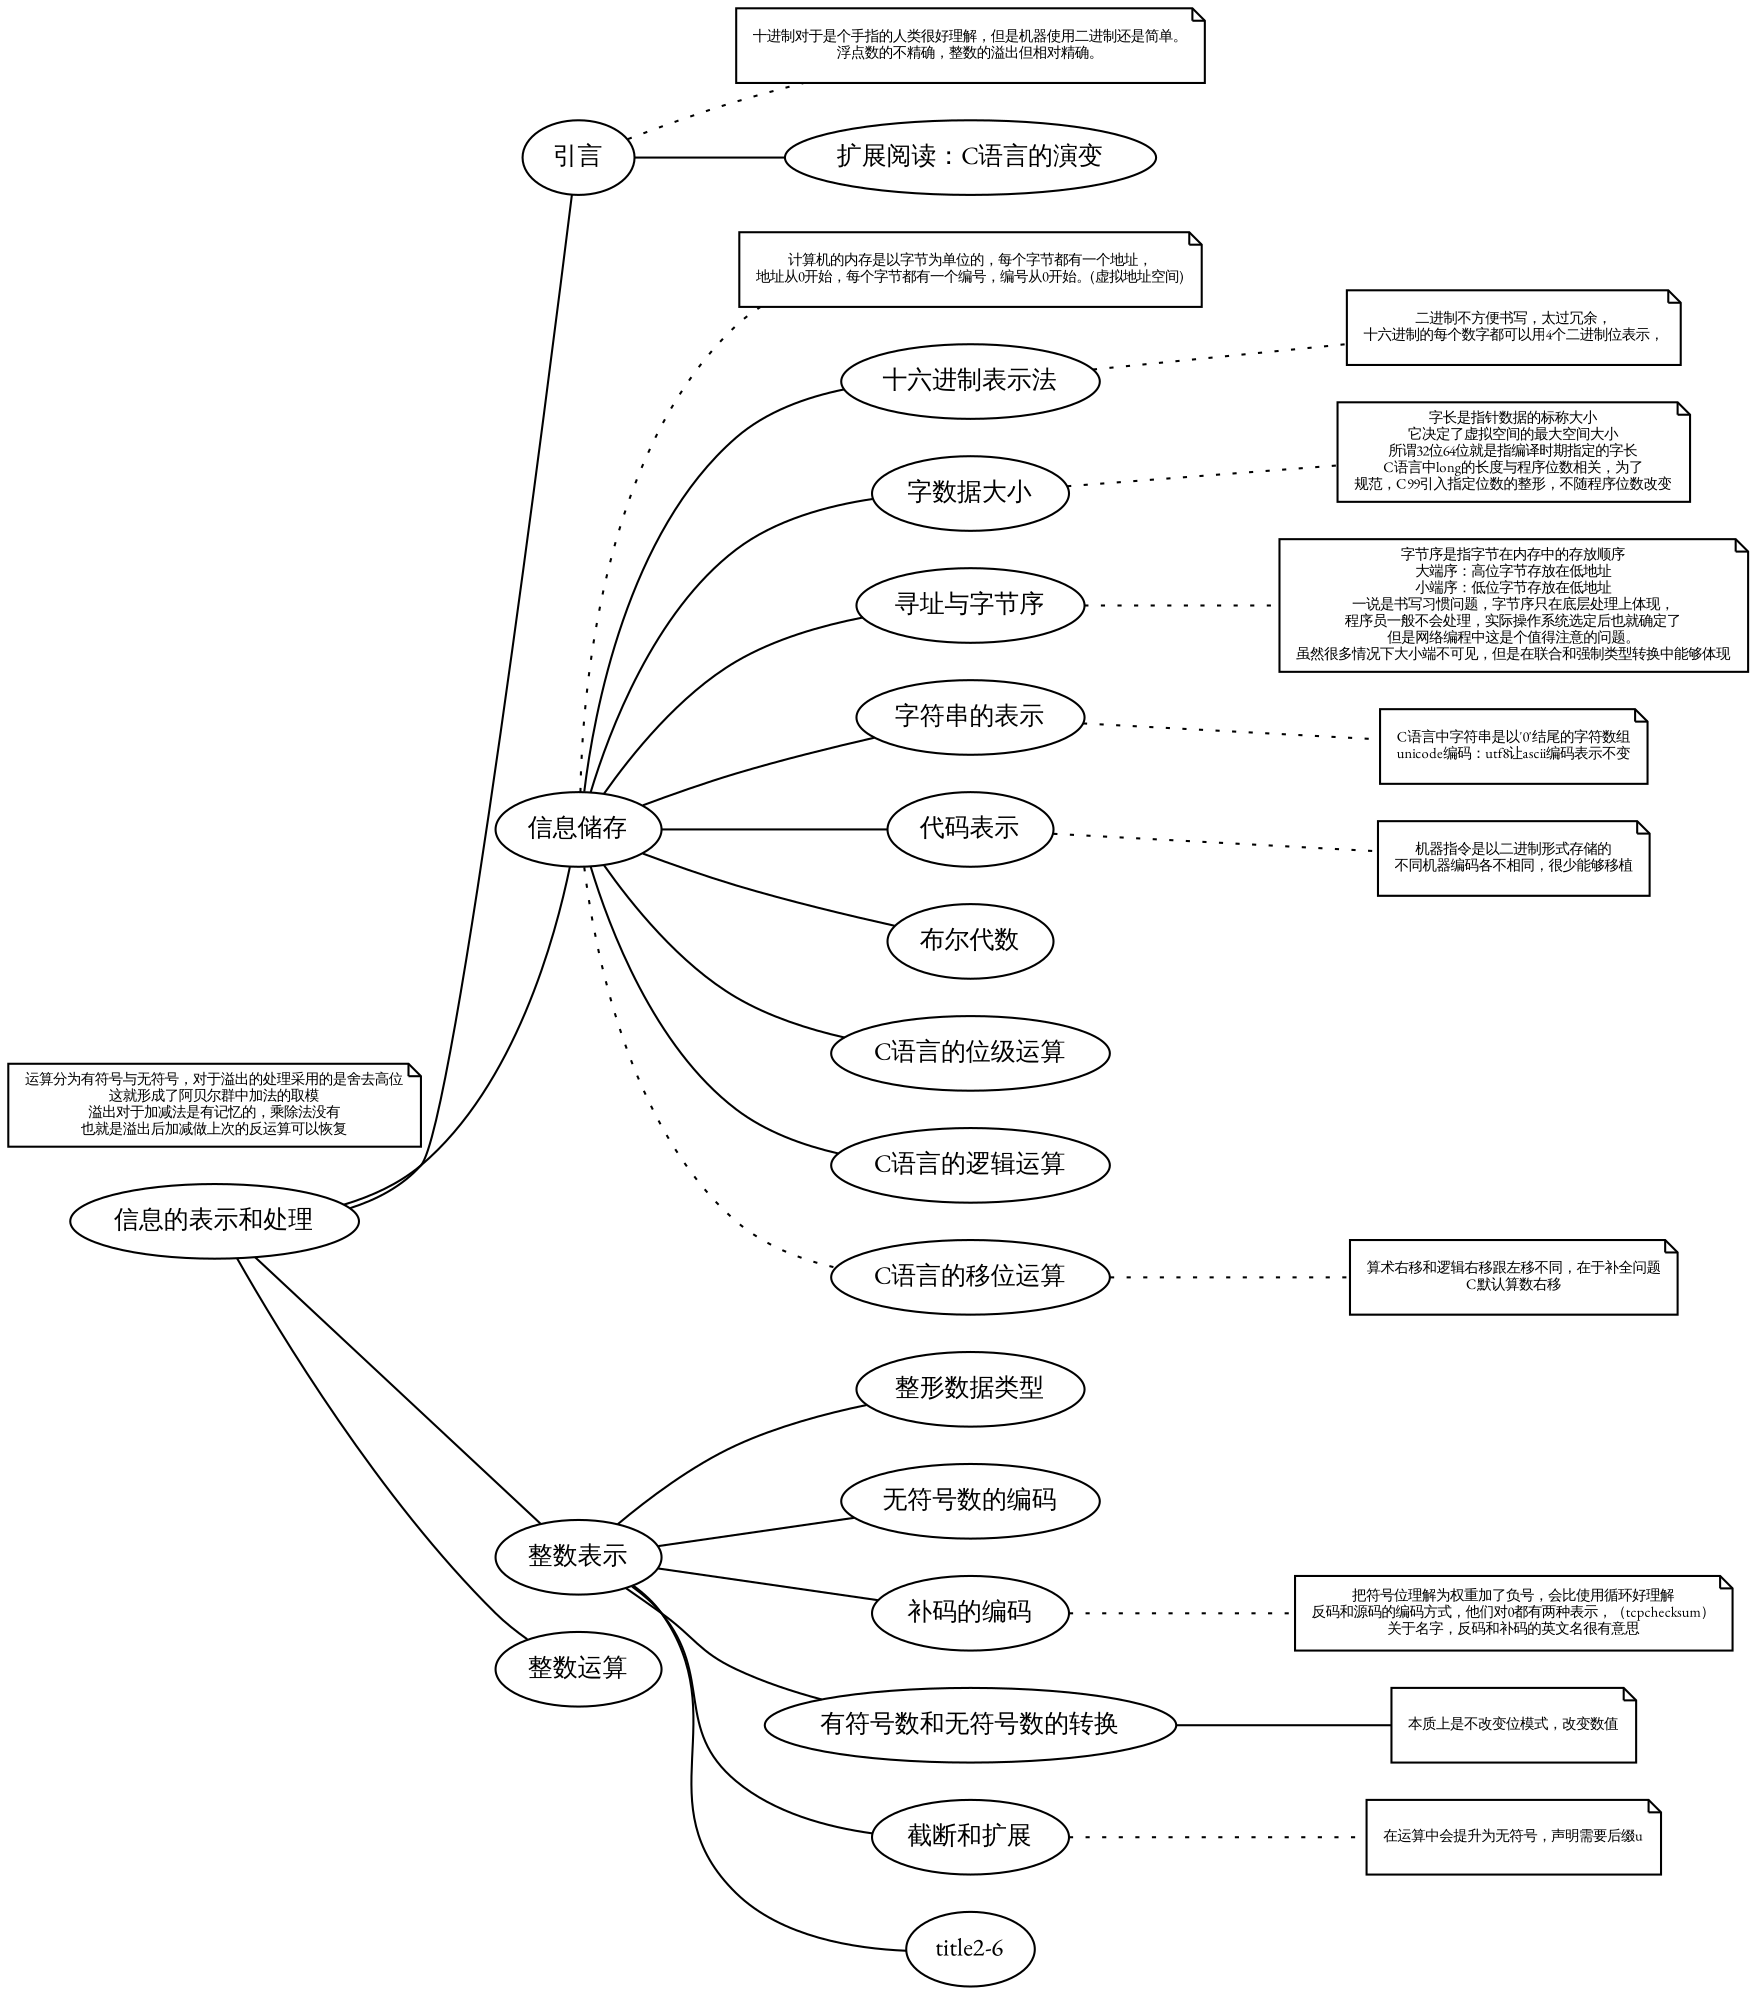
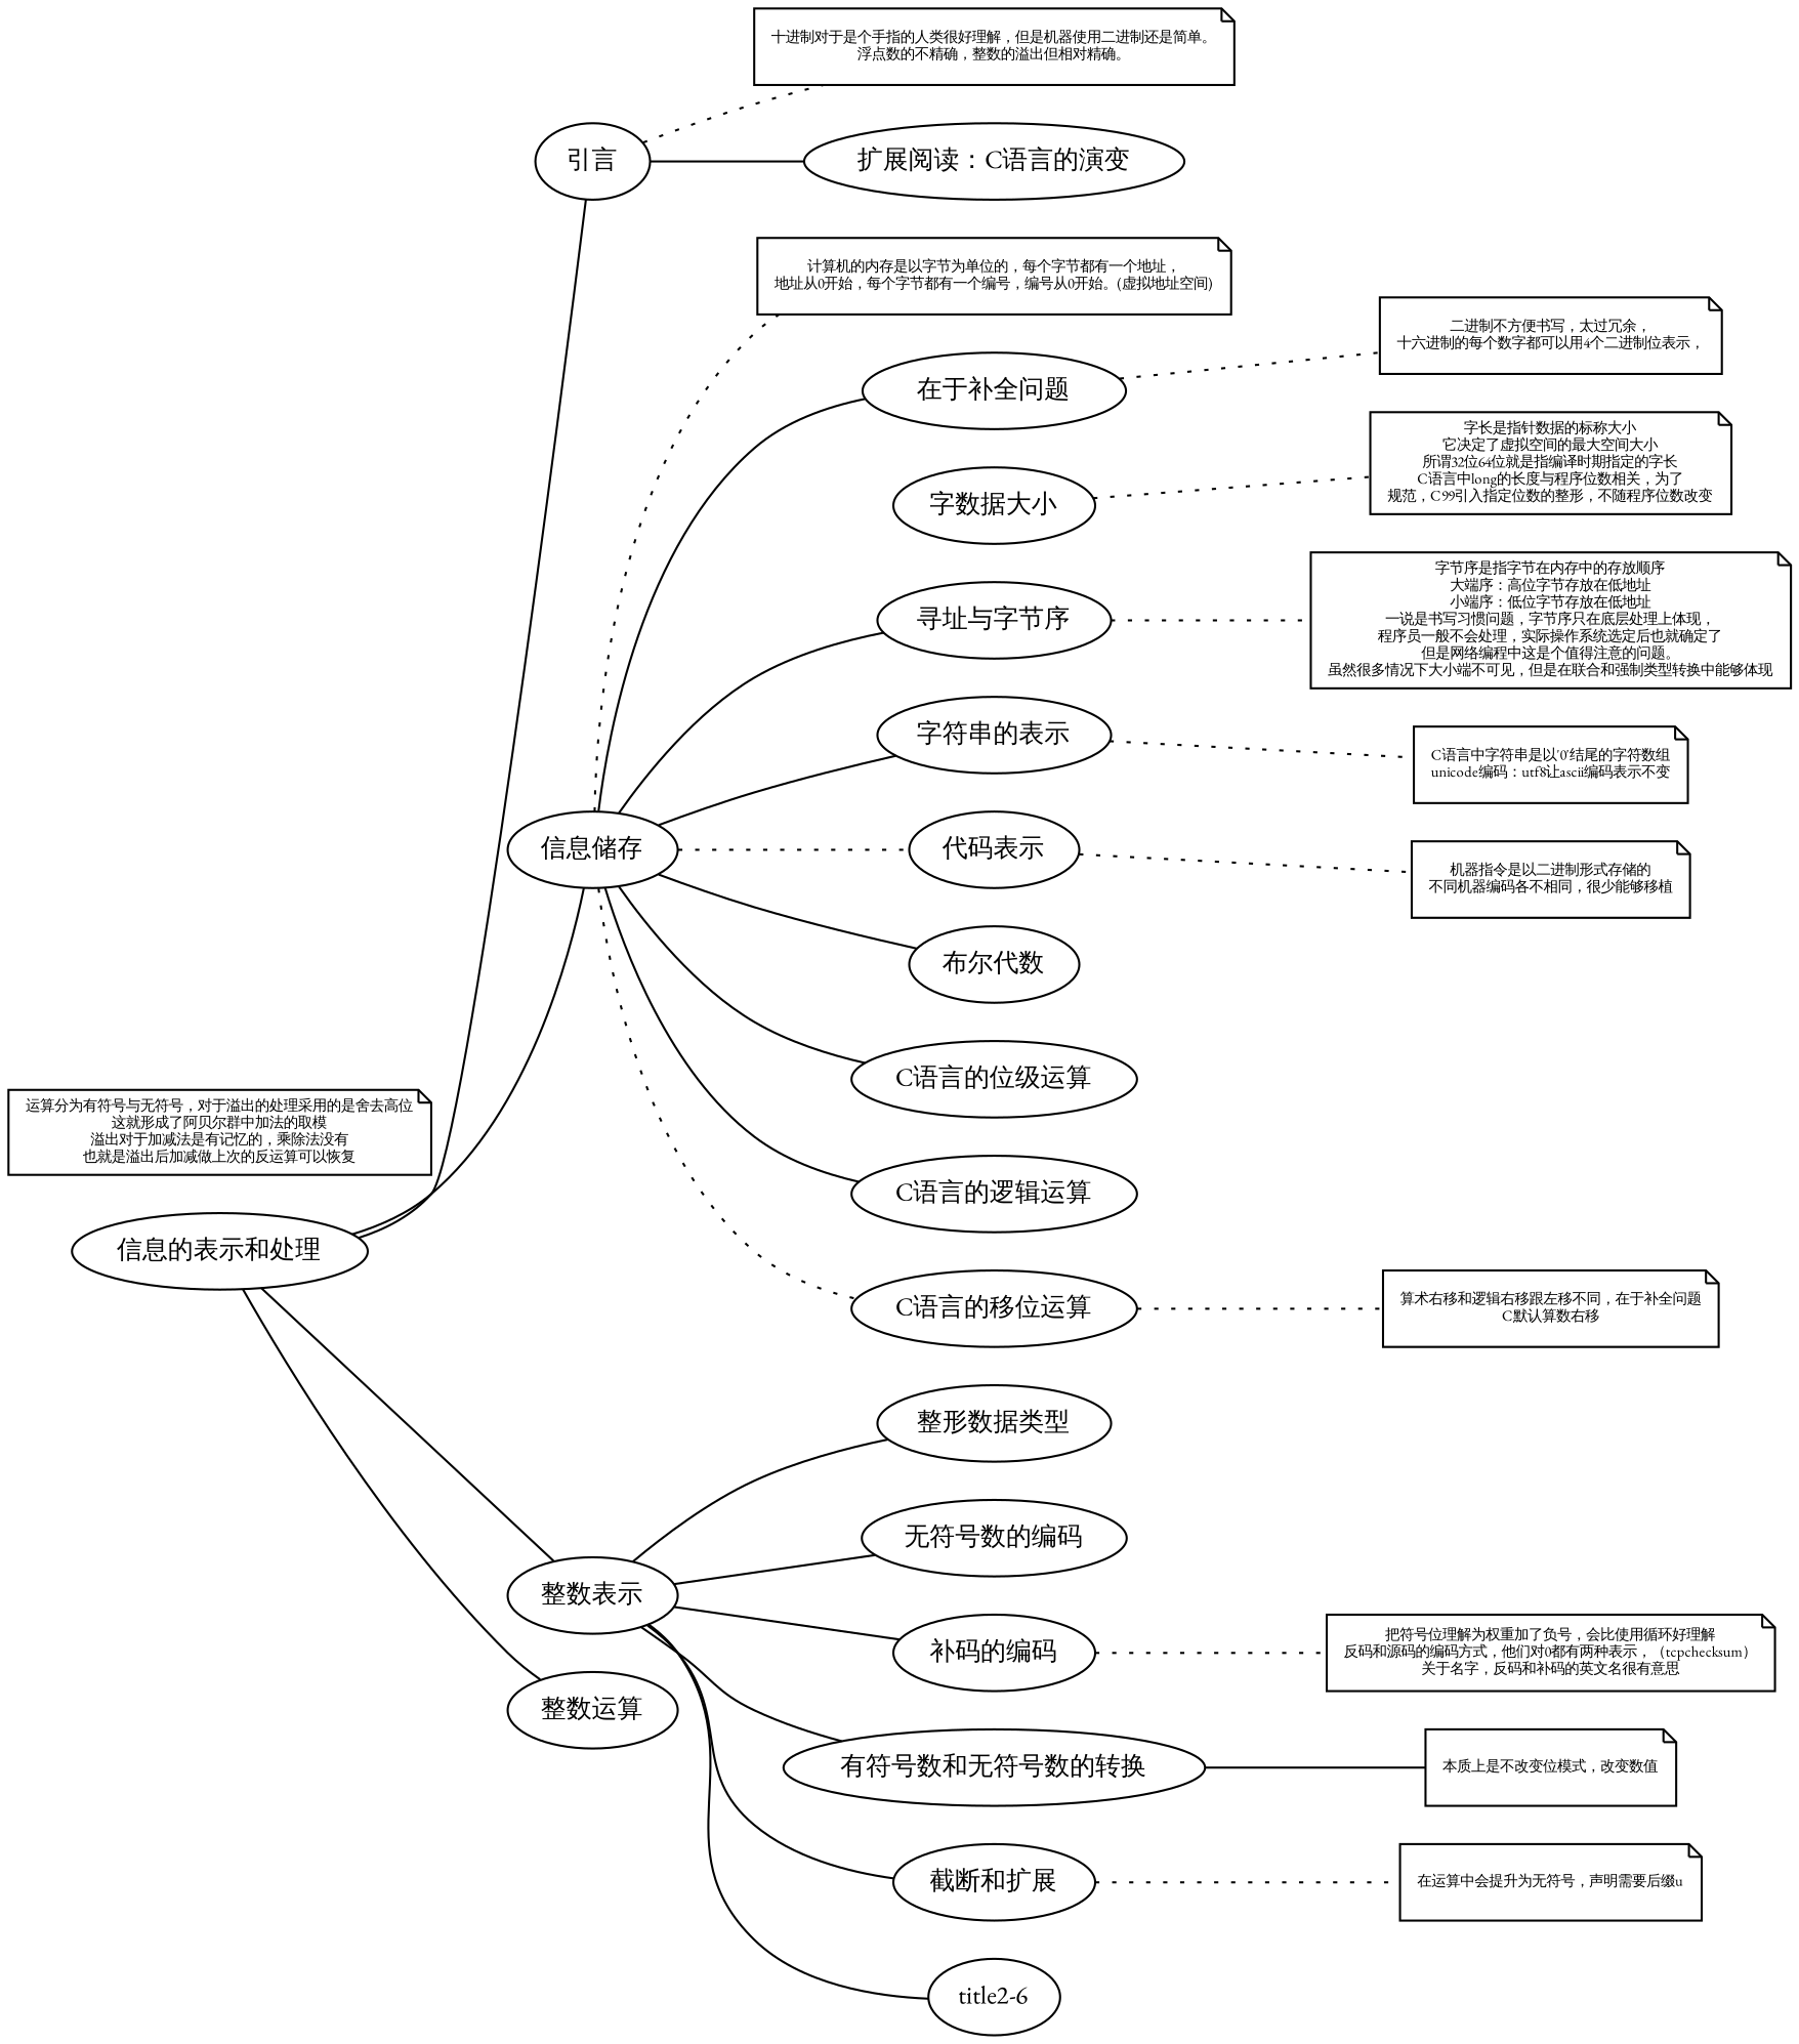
  graph {
    fontname="EB Garamond"
    rankdir=LR
    node [fontname="EB Garamond" fontsize=12]
    edge [arrowhead=none constraint=true fontname="EB Garamond" weight=1000]
    n1 [height=0.5 label="信息的表示和处理"]
    n2 [height=0.5 label="引言"]
    n3 [height=0.5 label="信息储存"]
    n4 [height=0.5 label="整数表示"]
    n5 [height=0.5 label="整数运算"]
    n6 [fontsize=7 height=0.5 label="十进制对于是个手指的人类很好理解，但是机器使用二进制还是简单。\n浮点数的不精确，整数的溢出但相对精确。" shape=note]
    n7 [height=0.5 label="扩展阅读：C语言的演变"]
    n8 [fontsize=7 height=0.5 label="计算机的内存是以字节为单位的，每个字节都有一个地址，\n地址从0开始，每个字节都有一个编号，编号从0开始。(虚拟地址空间)" shape=note]
-   n9 [height=0.5 label="十六进制表示法"]
+   n9 [height=0.5 label="在于补全问题"]
    n10 [height=0.5 label="字数据大小"]
    n11 [height=0.5 label="寻址与字节序"]
    n12 [height=0.5 label="字符串的表示"]
    n13 [height=0.5 label="代码表示"]
    n14 [height=0.5 label="布尔代数"]
    n15 [height=0.5 label="C语言的位级运算"]
    n16 [height=0.5 label="C语言的逻辑运算"]
    n17 [height=0.5 label="C语言的移位运算"]
    n18 [height=0.5 label="整形数据类型"]
    n19 [height=0.5 label="无符号数的编码"]
    n20 [height=0.5 label="补码的编码"]
    n21 [height=0.5 label="有符号数和无符号数的转换"]
    n22 [height=0.5 label="截断和扩展"]
    "title2-6" [height=0.5]
    n24 [fontsize=7 height=0.5 label="二进制不方便书写，太过冗余，\n十六进制的每个数字都可以用4个二进制位表示，\n" shape=note]
    n25 [fontsize=7 height=0.5 label="字长是指针数据的标称大小\n它决定了虚拟空间的最大空间大小\n所谓32位64位就是指编译时期指定的字长\nC语言中long的长度与程序位数相关，为了\n规范，C99引入指定位数的整形，不随程序位数改变" shape=note]
    n26 [fontsize=7 height=0.5 label="字节序是指字节在内存中的存放顺序\n大端序：高位字节存放在低地址\n小端序：低位字节存放在低地址\n一说是书写习惯问题，字节序只在底层处理上体现，\n程序员一般不会处理，实际操作系统选定后也就确定了\n但是网络编程中这是个值得注意的问题。\n虽然很多情况下大小端不可见，但是在联合和强制类型转换中能够体现\n" shape=note]
    n27 [fontsize=7 height=0.5 label="C语言中字符串是以'\0'结尾的字符数组\nunicode编码：utf8让ascii编码表示不变" shape=note]
    n28 [fontsize=7 height=0.5 label="机器指令是以二进制形式存储的\n不同机器编码各不相同，很少能够移植" shape=note]
    n29 [fontsize=7 height=0.5 label="算术右移和逻辑右移跟左移不同，在于补全问题\nC默认算数右移" shape=note]
    n30 [fontsize=7 height=0.5 label="把符号位理解为权重加了负号，会比使用循环好理解\n反码和源码的编码方式，他们对0都有两种表示，（tcpchecksum）\n关于名字，反码和补码的英文名很有意思" shape=note]
    n31 [fontsize=7 height=0.5 label="本质上是不改变位模式，改变数值" shape=note]
    n32 [fontsize=7 height=0.5 label="在运算中会提升为无符号，声明需要后缀u\n" shape=note]
    n33 [fontsize=7 height=0.5 label="运算分为有符号与无符号，对于溢出的处理采用的是舍去高位\n这就形成了阿贝尔群中加法的取模\n溢出对于加减法是有记忆的，乘除法没有\n也就是溢出后加减做上次的反运算可以恢复" shape=note]
    n1 -- n2
    n1 -- n3
    n1 -- n4
    n1 -- n5
    n2 -- n6 [style=dotted]
    n2 -- n7
    n3 -- n8 [style=dotted]
    n3 -- n9
-   n3 -- n10
    n3 -- n11
    n3 -- n12
-   n3 -- n13
+   n3 -- n13 [style=dotted]
    n3 -- n14
    n3 -- n15
    n3 -- n16
    n3 -- n17 [style=dotted]
    n4 -- n18
    n4 -- n19
    n4 -- n20
    n4 -- n21
    n4 -- n22
    n4 -- "title2-6"
    n9 -- n24 [style=dotted]
    n10 -- n25 [style=dotted]
    n11 -- n26 [style=dotted]
    n12 -- n27 [style=dotted]
    n13 -- n28 [style=dotted]
    n17 -- n29 [style=dotted]
    n20 -- n30 [style=dotted]
    n21 -- n31 [style=solid]
    n22 -- n32 [style=dotted]
  }
